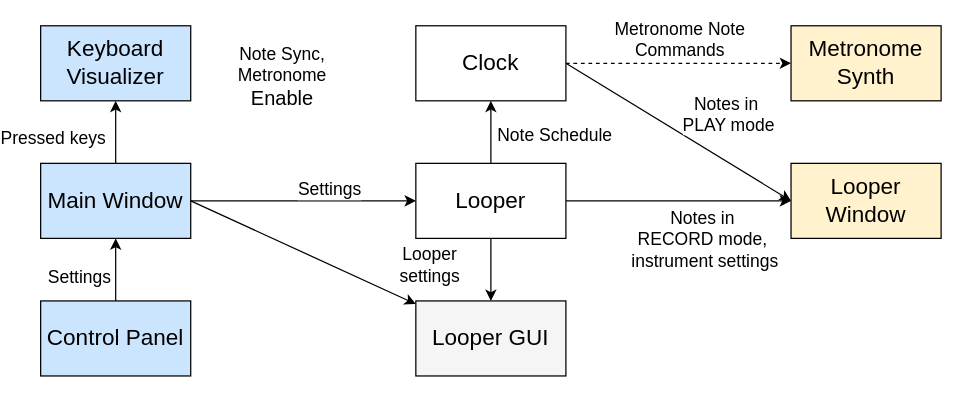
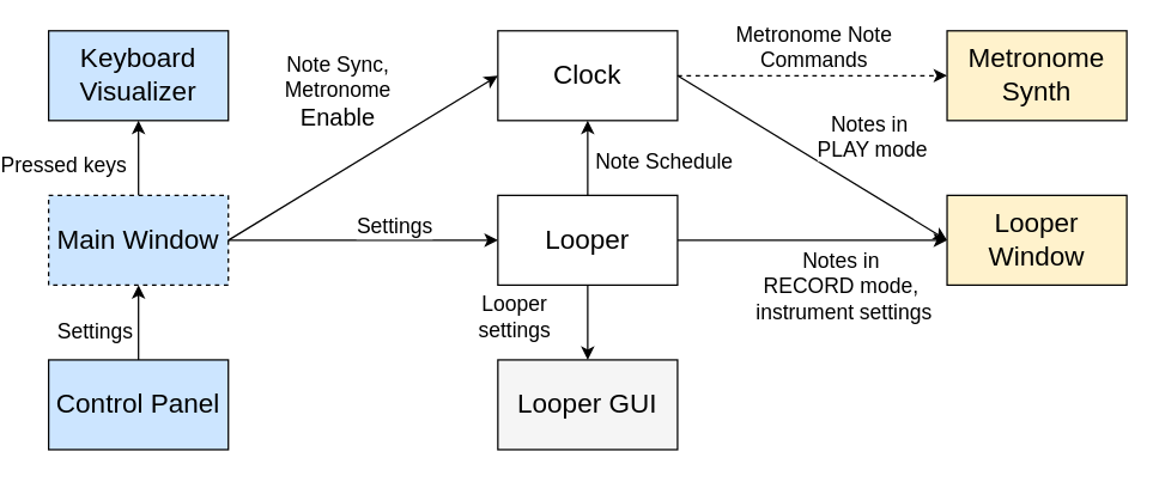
  <mxCell id="0" />
  <mxCell id="1" parent="0" />
  <mxCell id="2" value="&lt;font style=&quot;font-size: 18px;&quot;&gt;Keyboard Visualizer&lt;/font&gt;" style="rounded=0;whiteSpace=wrap;html=1;fillColor=#CCE5FF;" vertex="1" parent="1"><mxGeometry x="20" y="20" width="120" height="60" as="geometry" /></mxCell>
  <mxCell id="3" value="&lt;font style=&quot;font-size: 14px;&quot;&gt;Pressed keys&lt;/font&gt;" style="edgeStyle=orthogonalEdgeStyle;rounded=0;orthogonalLoop=1;jettySize=auto;html=1;" edge="1" parent="1" source="6" target="2"><mxGeometry x="-0.2" y="50" relative="1" as="geometry"><mxPoint as="offset" /></mxGeometry></mxCell>
  <mxCell id="4" style="edgeStyle=orthogonalEdgeStyle;rounded=0;orthogonalLoop=1;jettySize=auto;html=1;exitX=1;exitY=0.5;exitDx=0;exitDy=0;entryX=0;entryY=0.5;entryDx=0;entryDy=0;" edge="1" parent="1" source="6" target="17"><mxGeometry relative="1" as="geometry" /></mxCell>
  <mxCell id="5" value="&lt;font style=&quot;font-size: 14px;&quot;&gt;Settings&lt;/font&gt;" style="edgeLabel;html=1;align=center;verticalAlign=middle;resizable=0;points=[];" vertex="1" connectable="0" parent="4"><mxGeometry x="-0.189" y="-3" relative="1" as="geometry"><mxPoint x="37" y="-13" as="offset" /></mxGeometry></mxCell>
- <mxCell id="6" value="&lt;font style=&quot;font-size: 18px;&quot;&gt;Main Window&lt;/font&gt;" style="rounded=0;whiteSpace=wrap;html=1;fillColor=#CCE5FF;" vertex="1" parent="1"><mxGeometry x="20" y="130" width="120" height="60" as="geometry" /></mxCell>
+ <mxCell id="6" value="&lt;font style=&quot;font-size: 18px;&quot;&gt;Main Window&lt;/font&gt;" style="rounded=0;whiteSpace=wrap;html=1;fillColor=#CCE5FF;dashed=1;" vertex="1" parent="1"><mxGeometry x="20" y="130" width="120" height="60" as="geometry" /></mxCell>
  <mxCell id="7" value="" style="edgeStyle=orthogonalEdgeStyle;rounded=0;orthogonalLoop=1;jettySize=auto;html=1;" edge="1" parent="1" source="9" target="6"><mxGeometry relative="1" as="geometry" /></mxCell>
  <mxCell id="8" value="&lt;font style=&quot;font-size: 14px;&quot;&gt;Settings&lt;/font&gt;" style="edgeLabel;html=1;align=center;verticalAlign=middle;resizable=0;points=[];" vertex="1" connectable="0" parent="7"><mxGeometry x="-0.4" relative="1" as="geometry"><mxPoint x="-30" y="-5" as="offset" /></mxGeometry></mxCell>
  <mxCell id="9" value="&lt;font style=&quot;font-size: 18px;&quot;&gt;Control Panel&lt;/font&gt;" style="rounded=0;whiteSpace=wrap;html=1;fillColor=#CCE5FF;" vertex="1" parent="1"><mxGeometry x="20" y="240" width="120" height="60" as="geometry" /></mxCell>
  <mxCell id="10" style="edgeStyle=orthogonalEdgeStyle;rounded=0;orthogonalLoop=1;jettySize=auto;html=1;exitX=1;exitY=0.5;exitDx=0;exitDy=0;entryX=0;entryY=0.5;entryDx=0;entryDy=0;dashed=1;" edge="1" parent="1" source="12" target="19"><mxGeometry relative="1" as="geometry" /></mxCell>
  <mxCell id="11" value="&lt;div&gt;&lt;font style=&quot;font-size: 14px;&quot;&gt;Metronome Note&lt;/font&gt;&lt;/div&gt;&lt;div&gt;&lt;font style=&quot;font-size: 14px;&quot;&gt;Commands&lt;/font&gt;&lt;/div&gt;" style="edgeLabel;html=1;align=center;verticalAlign=middle;resizable=0;points=[];" vertex="1" connectable="0" parent="10"><mxGeometry x="0.1" y="2" relative="1" as="geometry"><mxPoint x="-9" y="-18" as="offset" /></mxGeometry></mxCell>
  <mxCell id="12" value="&lt;font style=&quot;font-size: 18px;&quot;&gt;Clock&lt;/font&gt;" style="rounded=0;whiteSpace=wrap;html=1;" vertex="1" parent="1"><mxGeometry x="320" y="20" width="120" height="60" as="geometry" /></mxCell>
  <mxCell id="13" value="" style="edgeStyle=orthogonalEdgeStyle;rounded=0;orthogonalLoop=1;jettySize=auto;html=1;" edge="1" parent="1" source="17" target="12"><mxGeometry relative="1" as="geometry" /></mxCell>
  <mxCell id="14" value="&lt;font style=&quot;font-size: 14px;&quot;&gt;Note Schedule&lt;/font&gt;" style="edgeLabel;html=1;align=center;verticalAlign=middle;resizable=0;points=[];" vertex="1" connectable="0" parent="13"><mxGeometry x="-0.08" y="-1" relative="1" as="geometry"><mxPoint x="49" as="offset" /></mxGeometry></mxCell>
  <mxCell id="15" style="edgeStyle=orthogonalEdgeStyle;rounded=0;orthogonalLoop=1;jettySize=auto;html=1;exitX=1;exitY=0.5;exitDx=0;exitDy=0;entryX=0;entryY=0.5;entryDx=0;entryDy=0;" edge="1" parent="1" source="17" target="20"><mxGeometry relative="1" as="geometry" /></mxCell>
  <mxCell id="16" value="&lt;div&gt;&lt;font style=&quot;font-size: 14px;&quot;&gt;Notes in&amp;nbsp;&lt;/font&gt;&lt;/div&gt;&lt;div&gt;&lt;font style=&quot;font-size: 14px;&quot;&gt;RECORD mode,&amp;nbsp;&lt;/font&gt;&lt;/div&gt;&lt;div&gt;&lt;font style=&quot;font-size: 14px;&quot;&gt;instrument settings&lt;/font&gt;&lt;/div&gt;" style="edgeLabel;html=1;align=center;verticalAlign=middle;resizable=0;points=[];" vertex="1" connectable="0" parent="15"><mxGeometry x="-0.156" y="-1" relative="1" as="geometry"><mxPoint x="34" y="29" as="offset" /></mxGeometry></mxCell>
  <mxCell id="17" value="&lt;font style=&quot;font-size: 18px;&quot;&gt;Looper&lt;/font&gt;" style="rounded=0;whiteSpace=wrap;html=1;" vertex="1" parent="1"><mxGeometry x="320" y="130" width="120" height="60" as="geometry" /></mxCell>
  <mxCell id="18" value="&lt;font style=&quot;font-size: 18px;&quot;&gt;Looper GUI&lt;/font&gt;" style="rounded=0;whiteSpace=wrap;html=1;fillColor=#f5f5f5;" vertex="1" parent="1"><mxGeometry x="320" y="240" width="120" height="60" as="geometry" /></mxCell>
  <mxCell id="19" value="&lt;font style=&quot;font-size: 18px;&quot;&gt;Metronome Synth&lt;/font&gt;" style="rounded=0;whiteSpace=wrap;html=1;fillColor=#FFF2CC;" vertex="1" parent="1"><mxGeometry x="620" y="20" width="120" height="60" as="geometry" /></mxCell>
  <mxCell id="20" value="&lt;div&gt;&lt;font style=&quot;font-size: 18px;&quot;&gt;Looper Window&lt;/font&gt;&lt;/div&gt;" style="rounded=0;whiteSpace=wrap;html=1;fillColor=#FFF2CC;" vertex="1" parent="1"><mxGeometry x="620" y="130" width="120" height="60" as="geometry" /></mxCell>
  <mxCell id="21" value="" style="endArrow=none;startArrow=classic;html=1;rounded=0;exitX=0.5;exitY=0;exitDx=0;exitDy=0;entryX=0.5;entryY=1;entryDx=0;entryDy=0;" edge="1" parent="1" source="18" target="17"><mxGeometry width="50" height="50" relative="1" as="geometry"><mxPoint x="540" y="360" as="sourcePoint" /><mxPoint x="590" y="310" as="targetPoint" /></mxGeometry></mxCell>
  <mxCell id="22" value="&lt;div&gt;&lt;font style=&quot;font-size: 14px;&quot;&gt;Looper&lt;/font&gt;&lt;/div&gt;&lt;div&gt;&lt;font style=&quot;font-size: 14px;&quot;&gt;settings&lt;/font&gt;&lt;/div&gt;" style="edgeLabel;html=1;align=center;verticalAlign=middle;resizable=0;points=[];" vertex="1" connectable="0" parent="21"><mxGeometry x="-0.16" y="-2" relative="1" as="geometry"><mxPoint x="-52" y="-9" as="offset" /></mxGeometry></mxCell>
- <mxCell id="23" value="" style="endArrow=classic;html=1;rounded=0;exitX=1;exitY=0.5;exitDx=0;exitDy=0;" edge="1" parent="1" source="6" target="18"><mxGeometry width="50" height="50" relative="1" as="geometry"><mxPoint x="540" y="360" as="sourcePoint" /><mxPoint x="590" y="310" as="targetPoint" /></mxGeometry></mxCell>
+ <mxCell id="23" value="" style="endArrow=classic;html=1;rounded=0;exitX=1;exitY=0.5;exitDx=0;exitDy=0;entryX=0;entryY=0.5;entryDx=0;entryDy=0;" edge="1" parent="1" source="6" target="12"><mxGeometry width="50" height="50" relative="1" as="geometry"><mxPoint x="540" y="360" as="sourcePoint" /><mxPoint x="590" y="310" as="targetPoint" /></mxGeometry></mxCell>
  <mxCell id="24" value="" style="endArrow=classic;html=1;rounded=0;exitX=1;exitY=0.5;exitDx=0;exitDy=0;entryX=0;entryY=0.5;entryDx=0;entryDy=0;" edge="1" parent="1" source="12" target="20"><mxGeometry width="50" height="50" relative="1" as="geometry"><mxPoint x="150" y="170" as="sourcePoint" /><mxPoint x="330" y="280" as="targetPoint" /></mxGeometry></mxCell>
  <mxCell id="25" value="&lt;div&gt;&lt;font style=&quot;font-size: 14px;&quot;&gt;Notes in&amp;nbsp;&lt;/font&gt;&lt;/div&gt;&lt;div&gt;&lt;font style=&quot;font-size: 14px;&quot;&gt;PLAY mode&lt;/font&gt;&lt;/div&gt;" style="edgeLabel;html=1;align=center;verticalAlign=middle;resizable=0;points=[];" vertex="1" connectable="0" parent="24"><mxGeometry x="-0.063" y="-1" relative="1" as="geometry"><mxPoint x="46" y="-12" as="offset" /></mxGeometry></mxCell>
  <mxCell id="26" value="&lt;div&gt;&lt;font style=&quot;font-size: 14px;&quot;&gt;Note Sync,&lt;/font&gt;&lt;/div&gt;&lt;div&gt;&lt;font style=&quot;font-size: 14px;&quot;&gt;&amp;nbsp;Metronome&amp;nbsp;&lt;/font&gt;&lt;/div&gt;&lt;div&gt;&lt;font size=&quot;3&quot;&gt;Enable&lt;/font&gt;&lt;/div&gt;" style="edgeLabel;html=1;align=center;verticalAlign=middle;resizable=0;points=[];" vertex="1" connectable="0" parent="1"><mxGeometry x="230" y="60" as="geometry"><mxPoint x="-18" as="offset" /></mxGeometry></mxCell>
